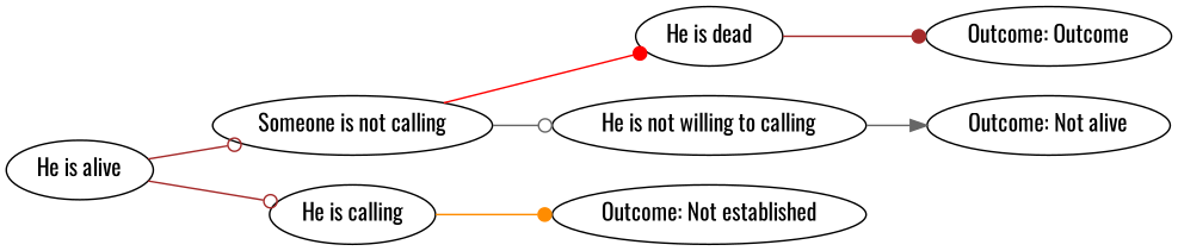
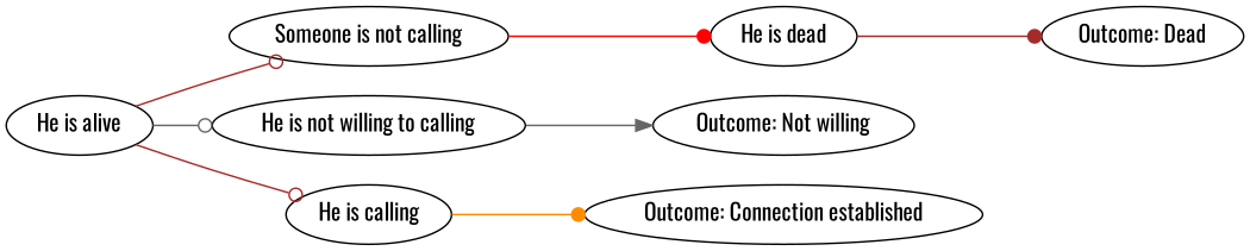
  digraph {
    fontname=Oswald
    rankdir=LR
    node [fontname=Oswald]
    edge [arrowhead=dot color=brown fontname=Oswald]
    n1 [label="Someone is not calling"]
    n2 [label="He is dead"]
-   n3 [label="Outcome: Outcome"]
+   n3 [label="Outcome: Dead"]
    n4 [label="He is alive"]
    n5 [label="He is not willing to calling"]
    n6 [label="He is calling"]
-   n7 [label="Outcome: Not alive"]
-   n8 [label="Outcome: Not established"]
+   n7 [label="Outcome: Not willing"]
+   n8 [label="Outcome: Connection established"]
    n1 -> n2 [color=red]
    n2 -> n3
    n4 -> n1 [arrowhead=odot]
-   n1 -> n5 [arrowhead=odot color=gray40]
+   n4 -> n5 [arrowhead=odot color=gray40]
    n4 -> n6 [arrowhead=odot]
    n5 -> n7 [arrowhead=normal color=gray40]
    n6 -> n8 [color=darkorange]
  }
